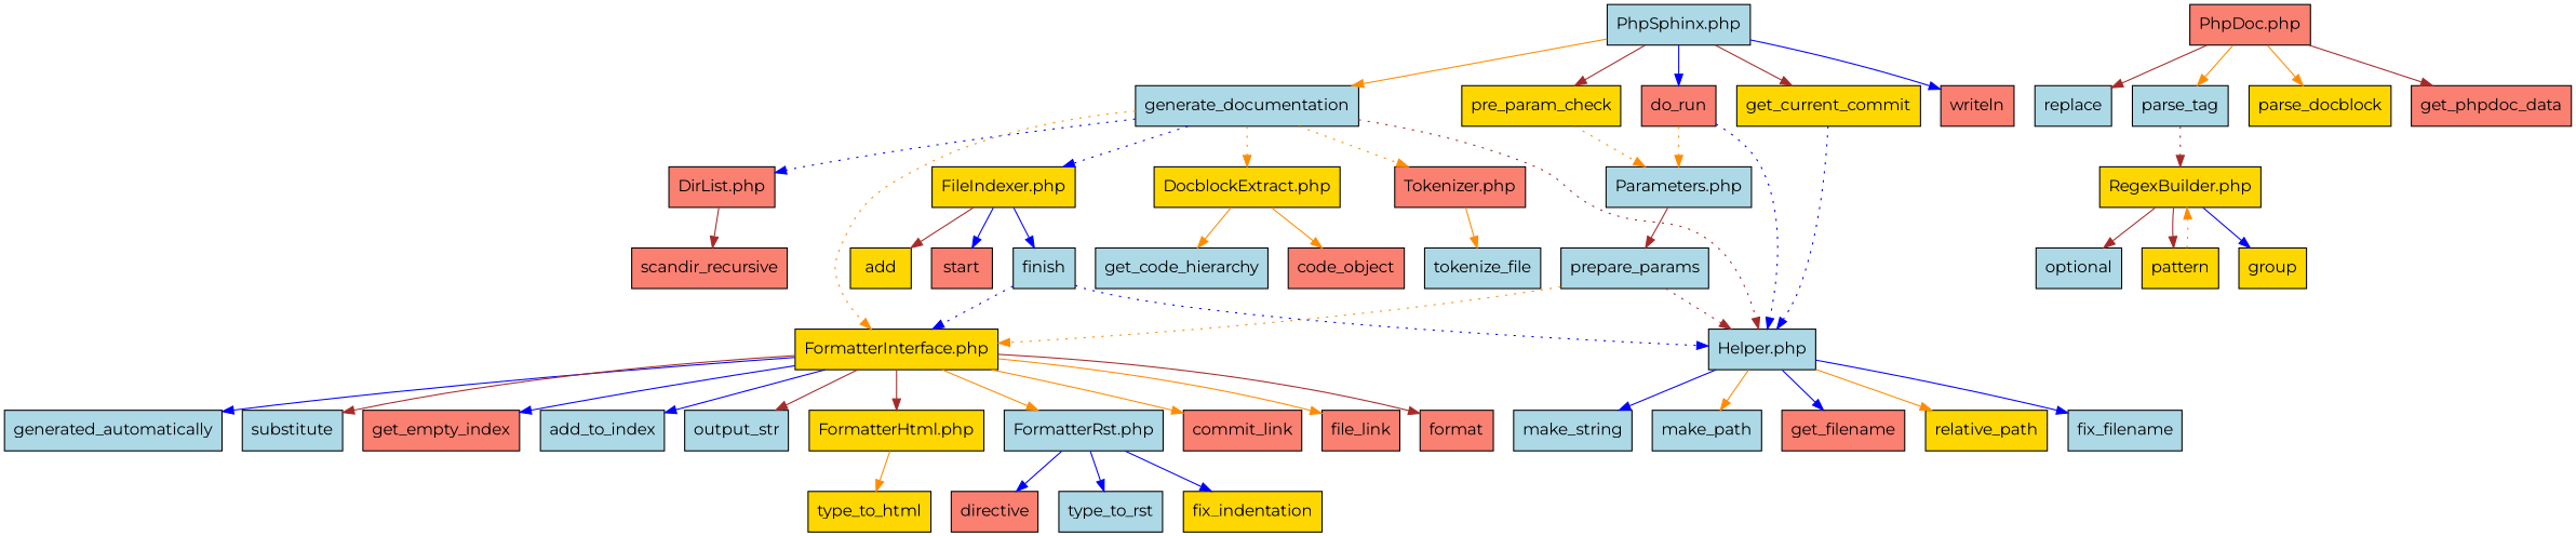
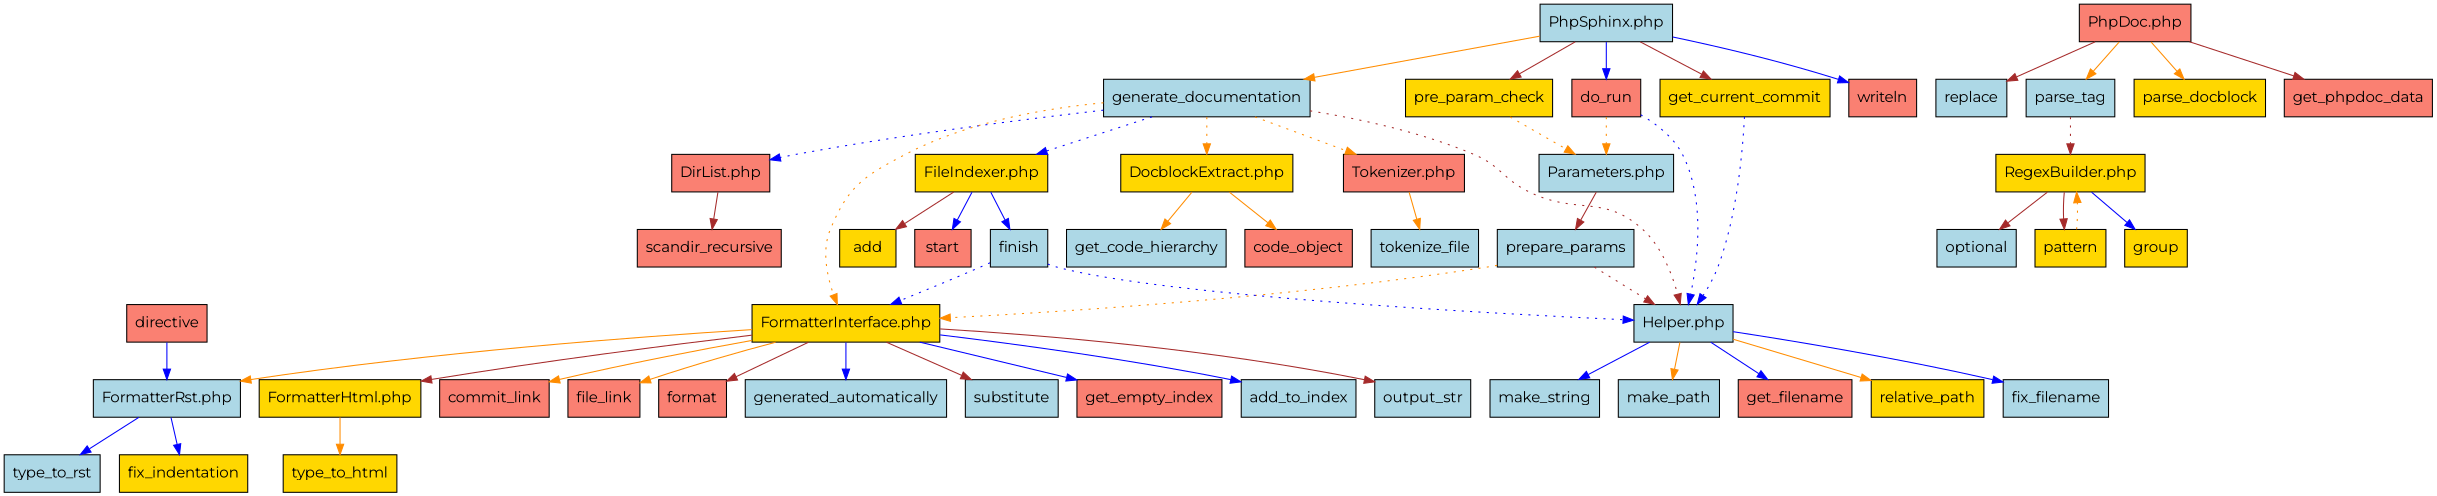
  digraph {
    fontname=Montserrat
    node [fillcolor=lightblue fontname=Montserrat shape=box style=filled]
    edge [color=blue fontname=Montserrat]
    "DirList.php" [fillcolor=salmon]
    scandir_recursive [fillcolor=salmon]
    "DocblockExtract.php" [fillcolor=gold]
    code_object [fillcolor=salmon]
    get_code_hierarchy
    "FormatterHtml.php" [fillcolor=gold]
    type_to_html [fillcolor=gold]
    "FormatterInterface.php" [fillcolor=gold]
    "FormatterRst.php"
    commit_link [fillcolor=salmon]
    file_link [fillcolor=salmon]
    format [fillcolor=salmon]
    generated_automatically
    substitute
    get_empty_index [fillcolor=salmon]
    add_to_index
    output_str
    directive [fillcolor=salmon]
    type_to_rst
    fix_indentation [fillcolor=gold]
    "Helper.php"
    make_string
    make_path
    get_filename [fillcolor=salmon]
    relative_path [fillcolor=gold]
    fix_filename
    "RegexBuilder.php" [fillcolor=gold]
    optional
    pattern [fillcolor=gold]
    group [fillcolor=gold]
    "Tokenizer.php" [fillcolor=salmon]
    tokenize_file
    "PhpDoc.php" [fillcolor=salmon]
    replace
    parse_tag
    parse_docblock [fillcolor=gold]
    get_phpdoc_data [fillcolor=salmon]
    writeln [fillcolor=salmon]
    "PhpSphinx.php"
    pre_param_check [fillcolor=gold]
    do_run [fillcolor=salmon]
    get_current_commit [fillcolor=gold]
    generate_documentation
    "Parameters.php"
    "FileIndexer.php" [fillcolor=gold]
    prepare_params
    start [fillcolor=salmon]
    add [fillcolor=gold]
    finish
    "DirList.php" -> scandir_recursive [color=brown]
    "DocblockExtract.php" -> code_object [color=darkorange]
    "DocblockExtract.php" -> get_code_hierarchy [color=darkorange]
    "FormatterHtml.php" -> type_to_html [color=darkorange]
    "FormatterInterface.php" -> "FormatterHtml.php" [color=brown]
    "FormatterInterface.php" -> "FormatterRst.php" [color=darkorange]
    "FormatterInterface.php" -> commit_link [color=darkorange]
    "FormatterInterface.php" -> file_link [color=darkorange]
    "FormatterInterface.php" -> format [color=brown]
    "FormatterInterface.php" -> generated_automatically
    "FormatterInterface.php" -> substitute [color=brown]
    "FormatterInterface.php" -> get_empty_index
    "FormatterInterface.php" -> add_to_index
    "FormatterInterface.php" -> output_str [color=brown]
-   "FormatterRst.php" -> directive
+   directive -> "FormatterRst.php"
    "FormatterRst.php" -> type_to_rst
    "FormatterRst.php" -> fix_indentation
    "Helper.php" -> make_string
    "Helper.php" -> make_path [color=darkorange]
    "Helper.php" -> get_filename
    "Helper.php" -> relative_path [color=darkorange]
    "Helper.php" -> fix_filename
    "RegexBuilder.php" -> optional [color=brown]
    "RegexBuilder.php" -> pattern [color=brown]
    "RegexBuilder.php" -> group
    pattern -> "RegexBuilder.php" [color=darkorange style=dotted]
    "Tokenizer.php" -> tokenize_file [color=darkorange]
    "PhpDoc.php" -> replace [color=brown]
    "PhpDoc.php" -> parse_tag [color=darkorange]
    "PhpDoc.php" -> parse_docblock [color=darkorange]
    "PhpDoc.php" -> get_phpdoc_data [color=brown]
    parse_tag -> "RegexBuilder.php" [color=brown style=dotted]
    "PhpSphinx.php" -> writeln
    "PhpSphinx.php" -> pre_param_check [color=brown]
    "PhpSphinx.php" -> do_run
    "PhpSphinx.php" -> get_current_commit [color=brown]
    "PhpSphinx.php" -> generate_documentation [color=darkorange]
    pre_param_check -> "Parameters.php" [color=darkorange style=dotted]
    do_run -> "Helper.php" [style=dotted]
    do_run -> "Parameters.php" [color=darkorange style=dotted]
    get_current_commit -> "Helper.php" [style=dotted]
    generate_documentation -> "DirList.php" [style=dotted]
    generate_documentation -> "DocblockExtract.php" [color=darkorange style=dotted]
    generate_documentation -> "FormatterInterface.php" [color=darkorange style=dotted]
    generate_documentation -> "Helper.php" [color=brown style=dotted]
    generate_documentation -> "Tokenizer.php" [color=darkorange style=dotted]
    generate_documentation -> "FileIndexer.php" [style=dotted]
    "Parameters.php" -> prepare_params [color=brown]
    "FileIndexer.php" -> start
    "FileIndexer.php" -> add [color=brown]
    "FileIndexer.php" -> finish
    prepare_params -> "FormatterInterface.php" [color=darkorange style=dotted]
    prepare_params -> "Helper.php" [color=brown style=dotted]
    finish -> "FormatterInterface.php" [style=dotted]
    finish -> "Helper.php" [style=dotted]
  }
